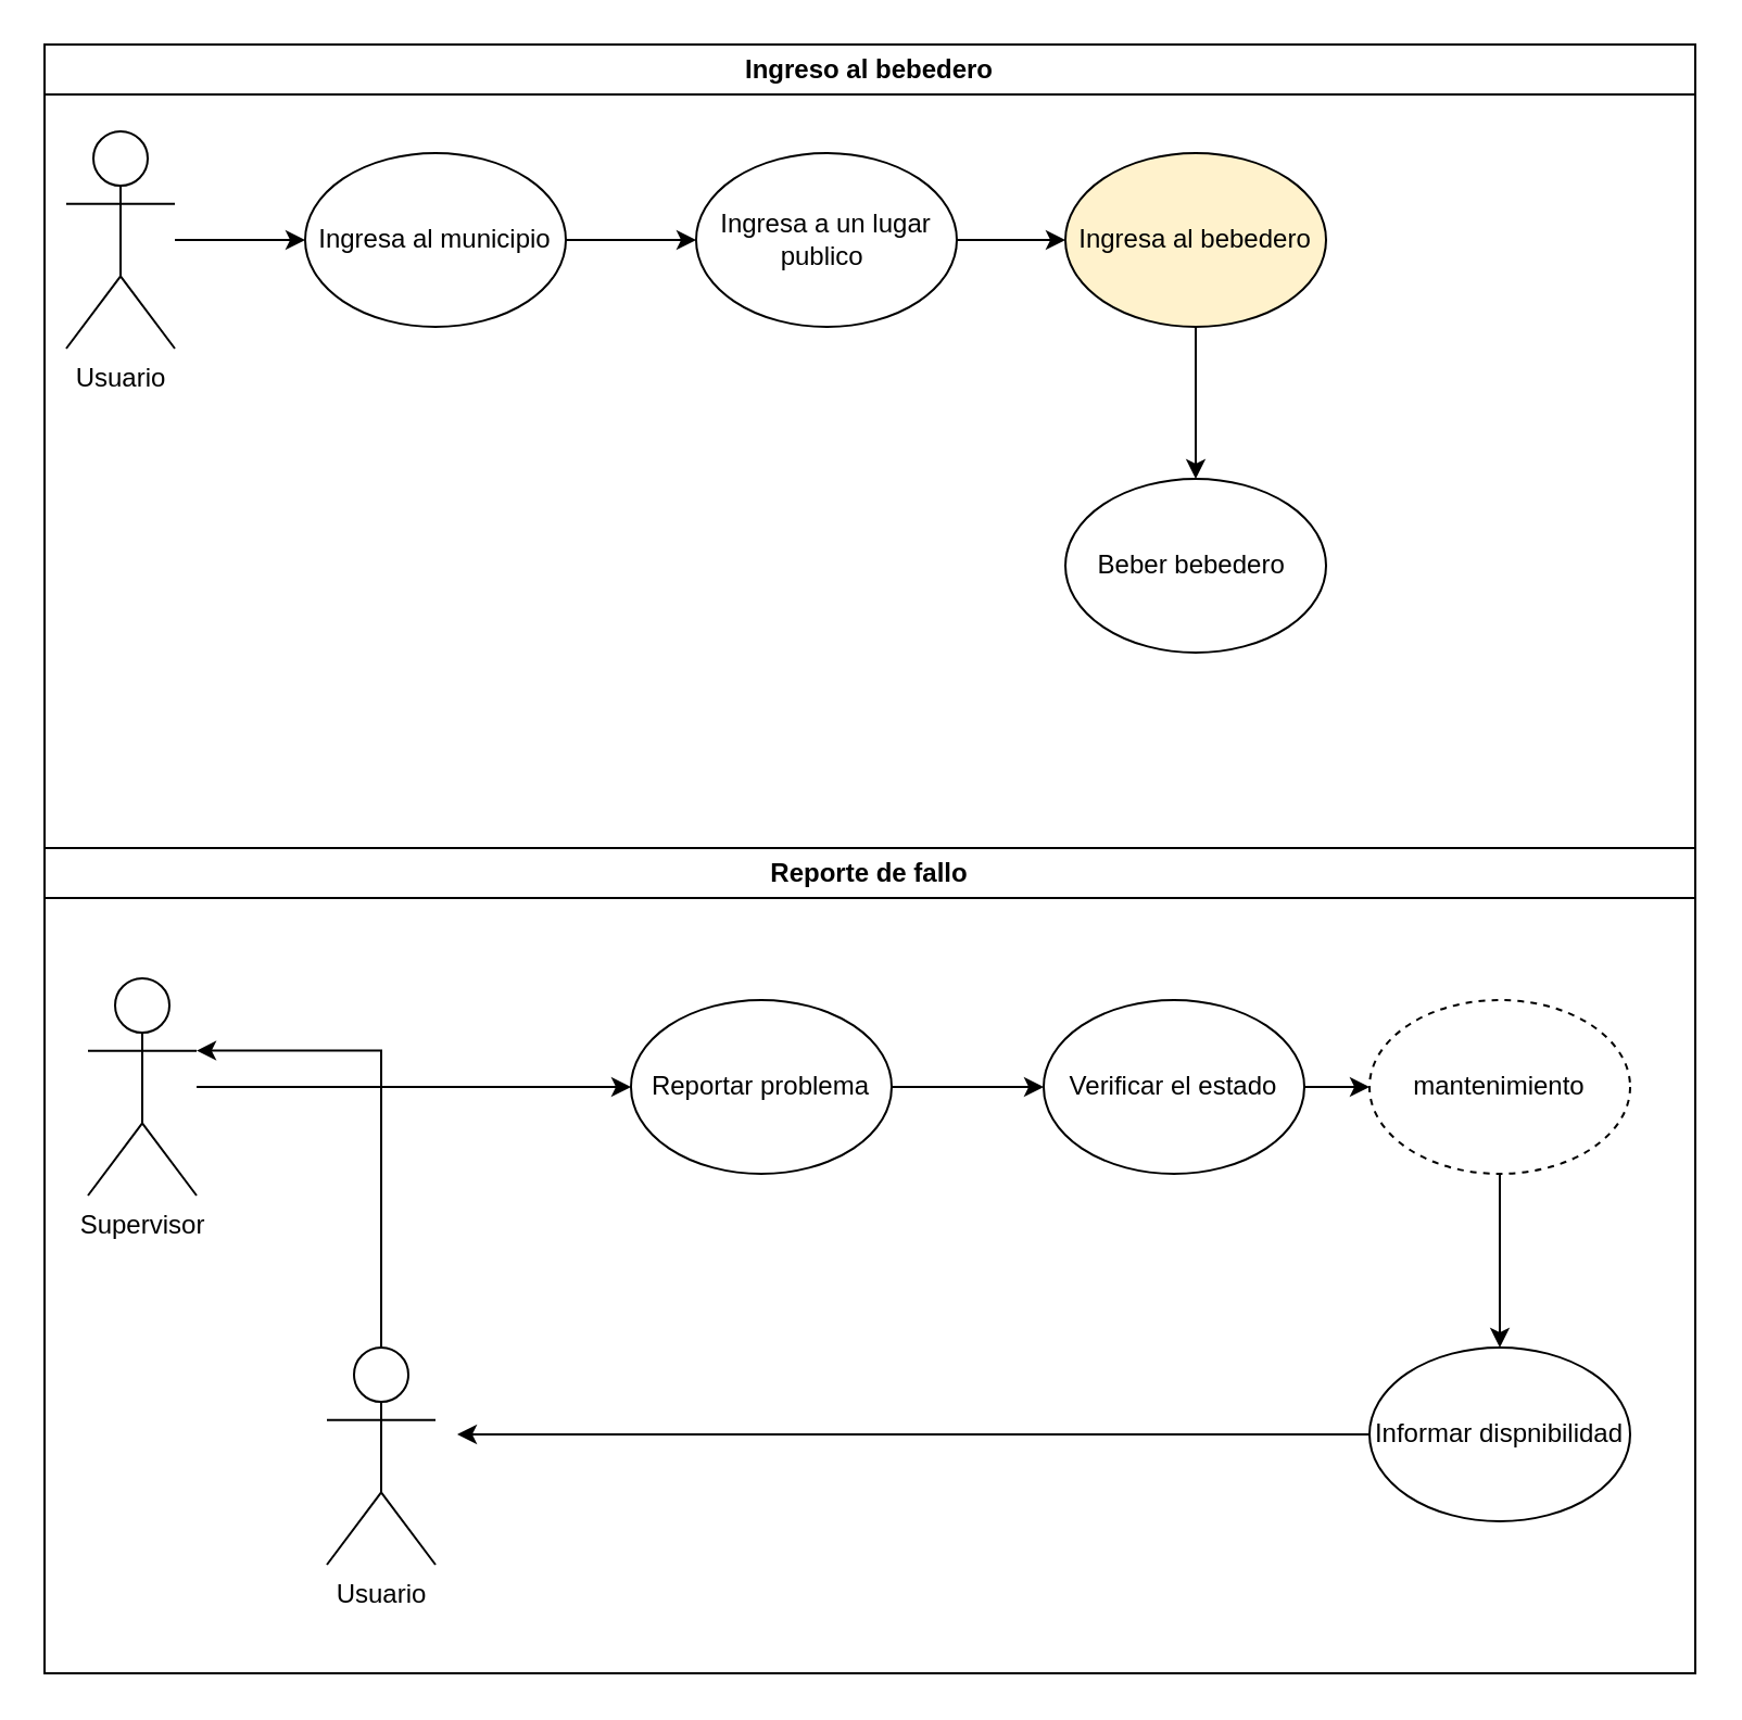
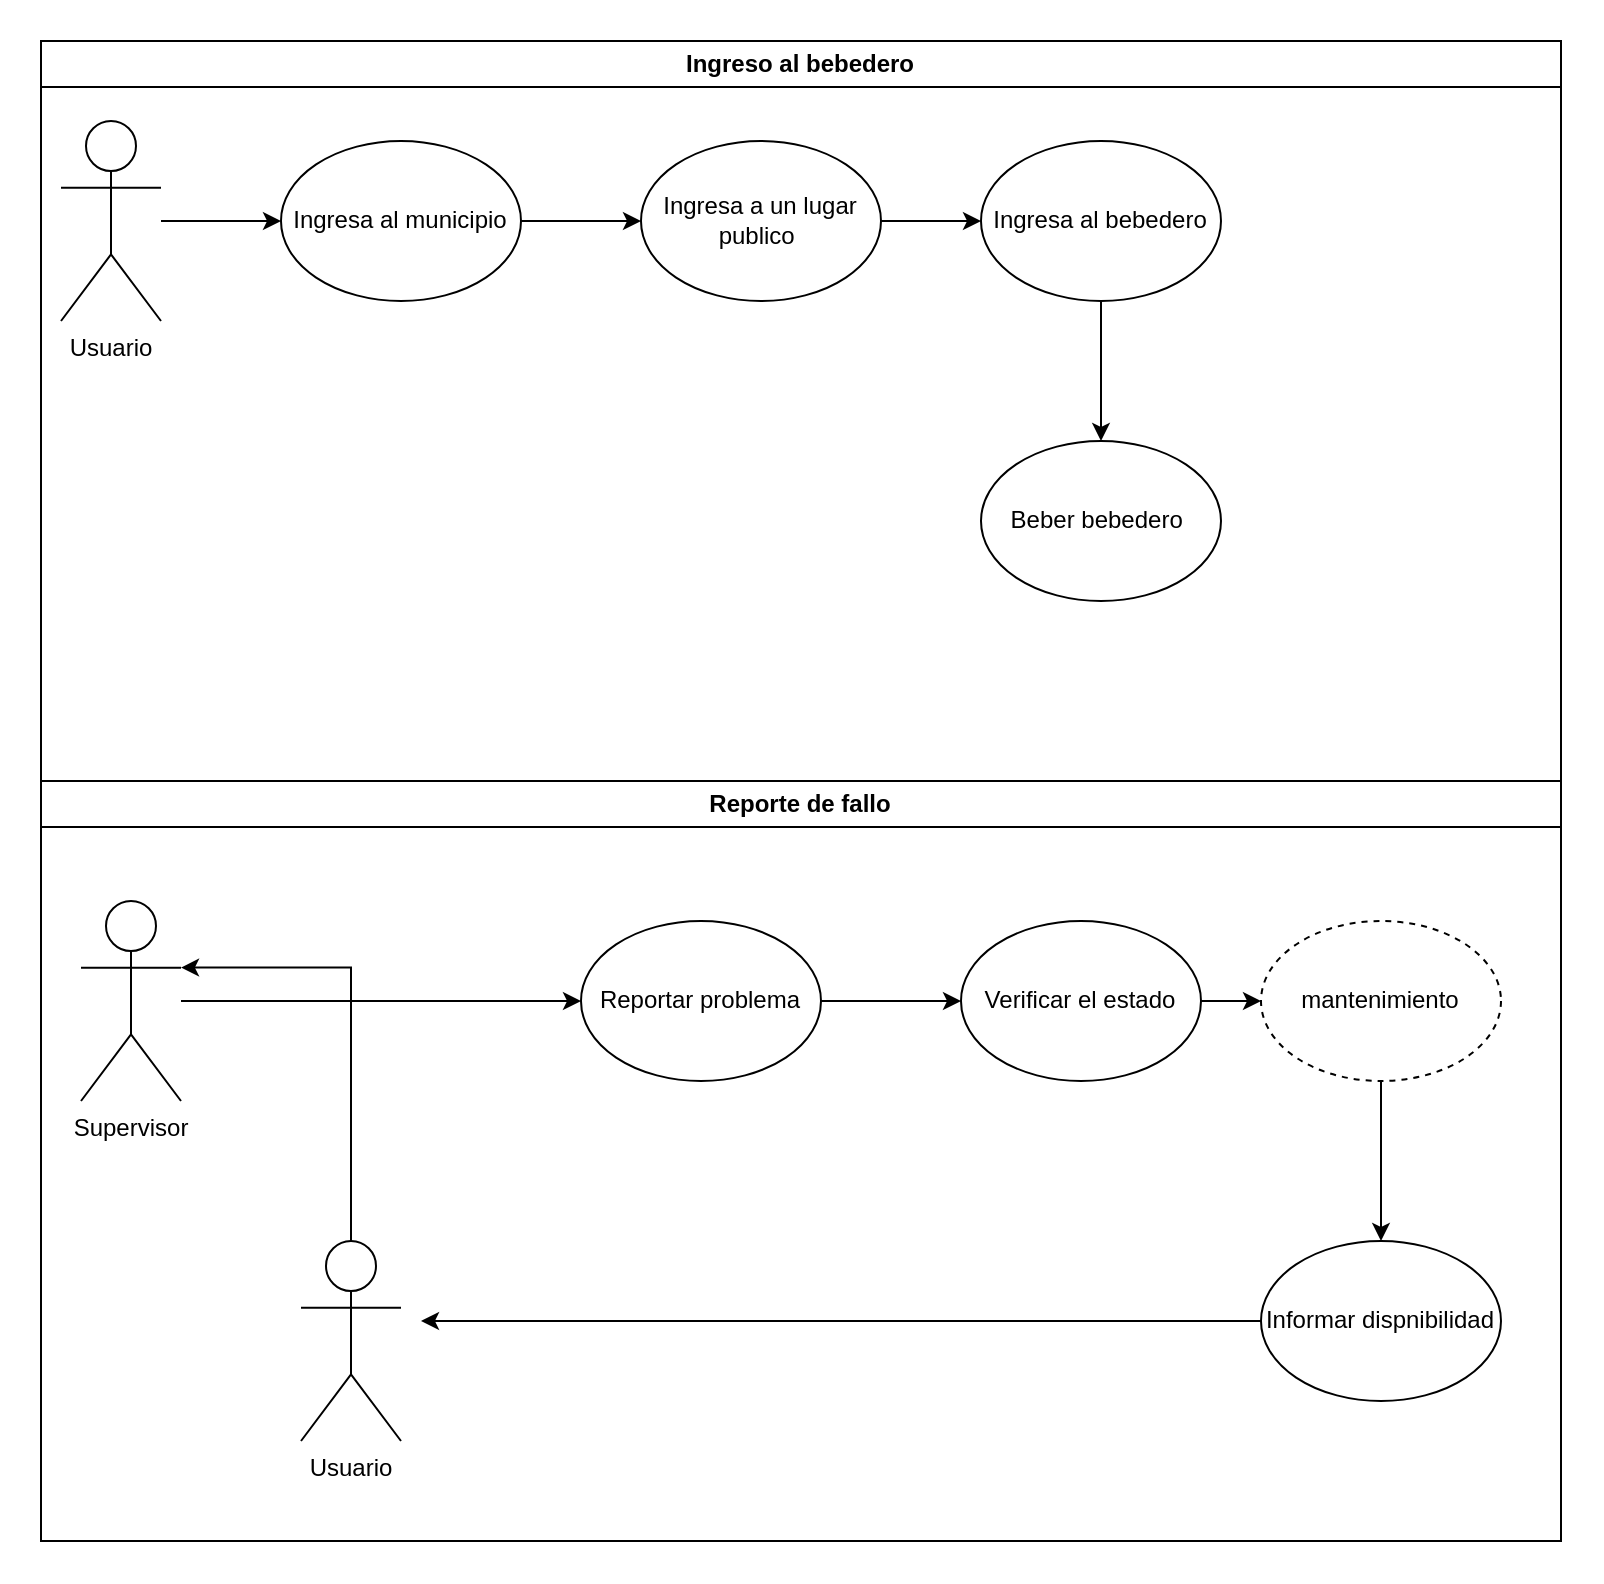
  <mxCell id="0" />
  <mxCell id="1" parent="0" />
  <mxCell id="2" value="" style="edgeStyle=orthogonalEdgeStyle;rounded=0;orthogonalLoop=1;jettySize=auto;html=1;" edge="1" parent="1" source="3" target="10"><mxGeometry relative="1" as="geometry" /></mxCell>
  <mxCell id="3" value="Usuario" style="shape=umlActor;verticalLabelPosition=bottom;verticalAlign=top;html=1;outlineConnect=0;" vertex="1" parent="1"><mxGeometry x="30" y="60" width="50" height="100" as="geometry" /></mxCell>
  <mxCell id="4" value="" style="edgeStyle=orthogonalEdgeStyle;rounded=0;orthogonalLoop=1;jettySize=auto;html=1;" edge="1" parent="1" source="5" target="7"><mxGeometry relative="1" as="geometry" /></mxCell>
  <mxCell id="5" value="Ingresa a un lugar publico&amp;nbsp;" style="ellipse;whiteSpace=wrap;html=1;" vertex="1" parent="1"><mxGeometry x="320" y="70" width="120" height="80" as="geometry" /></mxCell>
  <mxCell id="6" value="" style="edgeStyle=orthogonalEdgeStyle;rounded=0;orthogonalLoop=1;jettySize=auto;html=1;" edge="1" parent="1" source="7" target="8"><mxGeometry relative="1" as="geometry" /></mxCell>
- <mxCell id="7" value="Ingresa al bebedero" style="ellipse;whiteSpace=wrap;html=1;fillColor=#fff2cc;" vertex="1" parent="1"><mxGeometry x="490" y="70" width="120" height="80" as="geometry" /></mxCell>
+ <mxCell id="7" value="Ingresa al bebedero" style="ellipse;whiteSpace=wrap;html=1;" vertex="1" parent="1"><mxGeometry x="490" y="70" width="120" height="80" as="geometry" /></mxCell>
  <mxCell id="8" value="Beber bebedero&amp;nbsp;" style="ellipse;whiteSpace=wrap;html=1;" vertex="1" parent="1"><mxGeometry x="490" y="220" width="120" height="80" as="geometry" /></mxCell>
  <mxCell id="9" value="" style="edgeStyle=orthogonalEdgeStyle;rounded=0;orthogonalLoop=1;jettySize=auto;html=1;" edge="1" parent="1" source="10" target="5"><mxGeometry relative="1" as="geometry" /></mxCell>
  <mxCell id="10" value="Ingresa al municipio" style="ellipse;whiteSpace=wrap;html=1;" vertex="1" parent="1"><mxGeometry x="140" y="70" width="120" height="80" as="geometry" /></mxCell>
  <mxCell id="11" value="Ingreso al bebedero" style="swimlane;whiteSpace=wrap;html=1;" vertex="1" parent="1"><mxGeometry x="20" y="20" width="760" height="750" as="geometry" /></mxCell>
  <mxCell id="12" value="Reporte de fallo" style="swimlane;whiteSpace=wrap;html=1;" vertex="1" parent="11"><mxGeometry y="370" width="760" height="380" as="geometry" /></mxCell>
  <mxCell id="13" value="Supervisor" style="shape=umlActor;verticalLabelPosition=bottom;verticalAlign=top;html=1;outlineConnect=0;" vertex="1" parent="12"><mxGeometry x="20" y="60" width="50" height="100" as="geometry" /></mxCell>
  <mxCell id="14" value="Reportar problema" style="ellipse;whiteSpace=wrap;html=1;" vertex="1" parent="12"><mxGeometry x="270" y="70" width="120" height="80" as="geometry" /></mxCell>
  <mxCell id="15" value="" style="edgeStyle=orthogonalEdgeStyle;rounded=0;orthogonalLoop=1;jettySize=auto;html=1;" edge="1" source="13" target="14" parent="12"><mxGeometry relative="1" as="geometry" /></mxCell>
  <mxCell id="16" value="Verificar el estado" style="ellipse;whiteSpace=wrap;html=1;" vertex="1" parent="12"><mxGeometry x="460" y="70" width="120" height="80" as="geometry" /></mxCell>
  <mxCell id="17" value="" style="edgeStyle=orthogonalEdgeStyle;rounded=0;orthogonalLoop=1;jettySize=auto;html=1;" edge="1" source="14" target="16" parent="12"><mxGeometry relative="1" as="geometry" /></mxCell>
  <mxCell id="18" value="mantenimiento" style="ellipse;whiteSpace=wrap;html=1;dashed=1;" vertex="1" parent="12"><mxGeometry x="610" y="70" width="120" height="80" as="geometry" /></mxCell>
  <mxCell id="19" value="" style="edgeStyle=orthogonalEdgeStyle;rounded=0;orthogonalLoop=1;jettySize=auto;html=1;" edge="1" source="16" target="18" parent="12"><mxGeometry relative="1" as="geometry" /></mxCell>
  <mxCell id="20" style="edgeStyle=orthogonalEdgeStyle;rounded=0;orthogonalLoop=1;jettySize=auto;html=1;" edge="1" parent="12" source="21"><mxGeometry relative="1" as="geometry"><mxPoint x="190" y="270" as="targetPoint" /></mxGeometry></mxCell>
  <mxCell id="21" value="Informar dispnibilidad" style="ellipse;whiteSpace=wrap;html=1;" vertex="1" parent="12"><mxGeometry x="610" y="230" width="120" height="80" as="geometry" /></mxCell>
  <mxCell id="22" value="" style="edgeStyle=orthogonalEdgeStyle;rounded=0;orthogonalLoop=1;jettySize=auto;html=1;" edge="1" source="18" target="21" parent="12"><mxGeometry relative="1" as="geometry" /></mxCell>
  <mxCell id="23" value="Usuario" style="shape=umlActor;verticalLabelPosition=bottom;verticalAlign=top;html=1;outlineConnect=0;" vertex="1" parent="12"><mxGeometry x="130" y="230" width="50" height="100" as="geometry" /></mxCell>
  <mxCell id="24" style="edgeStyle=orthogonalEdgeStyle;rounded=0;orthogonalLoop=1;jettySize=auto;html=1;exitX=0.5;exitY=0;exitDx=0;exitDy=0;exitPerimeter=0;entryX=1;entryY=0.333;entryDx=0;entryDy=0;entryPerimeter=0;" edge="1" parent="12" source="23" target="13"><mxGeometry relative="1" as="geometry" /></mxCell>
